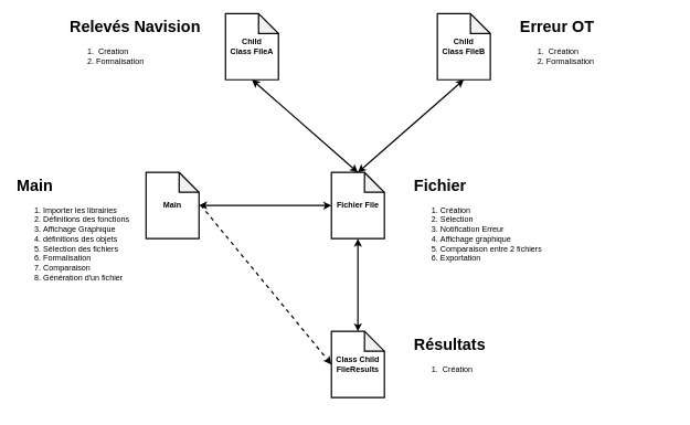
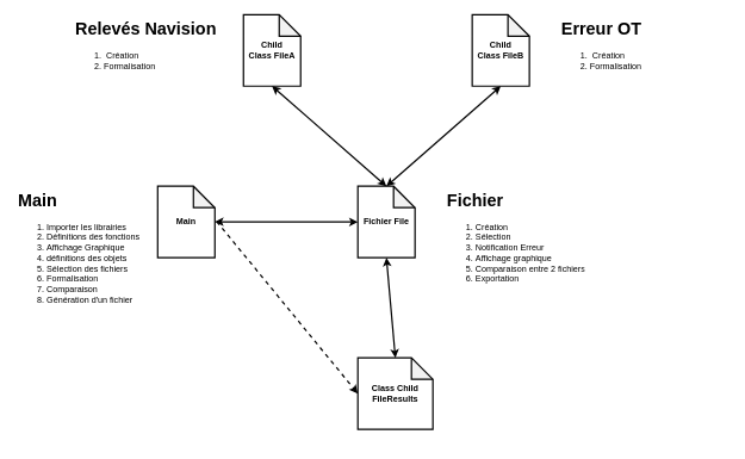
  <mxCell id="0" />
  <mxCell id="1" parent="0" />
  <mxCell id="2" value="&lt;b&gt;Fichier File&lt;br&gt;&lt;/b&gt;" style="shape=note;whiteSpace=wrap;html=1;backgroundOutline=1;darkOpacity=0.05;strokeWidth=2;" vertex="1" parent="1"><mxGeometry x="500" y="260" width="80" height="100" as="geometry" /></mxCell>
  <mxCell id="3" value="&lt;div&gt;&lt;b&gt;Child&lt;/b&gt;&lt;/div&gt;&lt;div&gt;&lt;b&gt;Class FileA&lt;/b&gt;&lt;/div&gt;" style="shape=note;whiteSpace=wrap;html=1;backgroundOutline=1;darkOpacity=0.05;strokeWidth=2;" vertex="1" parent="1"><mxGeometry x="340" y="20" width="80" height="100" as="geometry" /></mxCell>
  <mxCell id="4" value="&lt;div&gt;&lt;b&gt;Child&lt;/b&gt;&lt;/div&gt;&lt;div&gt;&lt;b&gt;Class FileB&lt;br&gt;&lt;/b&gt;&lt;/div&gt;" style="shape=note;whiteSpace=wrap;html=1;backgroundOutline=1;darkOpacity=0.05;strokeWidth=2;" vertex="1" parent="1"><mxGeometry x="660" y="20" width="80" height="100" as="geometry" /></mxCell>
  <mxCell id="5" value="&lt;h1&gt;Relevés Navision&lt;br&gt;&lt;/h1&gt;&lt;ol&gt;&lt;li&gt;&amp;nbsp;Création&lt;/li&gt;&lt;li&gt;Formalisation &lt;br&gt;&lt;/li&gt;&lt;/ol&gt;&lt;div&gt;&lt;br&gt;&lt;/div&gt;" style="text;html=1;strokeColor=none;fillColor=none;spacing=5;spacingTop=-20;whiteSpace=wrap;overflow=hidden;rounded=0;" vertex="1" parent="1"><mxGeometry x="100" y="20" width="240" height="120" as="geometry" /></mxCell>
  <mxCell id="6" value="&lt;h1&gt;Erreur OT&lt;br&gt;&lt;/h1&gt;&lt;ol&gt;&lt;li&gt;&amp;nbsp;Création&lt;/li&gt;&lt;li&gt;Formalisation &lt;br&gt;&lt;/li&gt;&lt;/ol&gt;&lt;div&gt;&lt;br&gt;&lt;/div&gt;" style="text;html=1;strokeColor=none;fillColor=none;spacing=5;spacingTop=-20;whiteSpace=wrap;overflow=hidden;rounded=0;" vertex="1" parent="1"><mxGeometry x="780" y="20" width="240" height="120" as="geometry" /></mxCell>
  <mxCell id="7" value="&lt;h1&gt;Main&lt;br&gt;&lt;/h1&gt;&lt;div&gt;&lt;ol&gt;&lt;li&gt;Importer les librairies&lt;/li&gt;&lt;li&gt;Définitions des fonctions&lt;/li&gt;&lt;li&gt;Affichage Graphique&lt;/li&gt;&lt;li&gt;définitions des objets&lt;br&gt;&lt;/li&gt;&lt;li&gt;Sélection des fichiers&lt;/li&gt;&lt;li&gt;Formalisation&lt;/li&gt;&lt;li&gt;Comparaison&lt;/li&gt;&lt;li&gt;Génération d'un fichier&lt;br&gt;&lt;/li&gt;&lt;/ol&gt;&lt;/div&gt;&lt;div&gt;&lt;br&gt;&lt;/div&gt;" style="text;html=1;strokeColor=none;fillColor=none;spacing=5;spacingTop=-20;whiteSpace=wrap;overflow=hidden;rounded=0;align=left;" vertex="1" parent="1"><mxGeometry x="20" y="260" width="240" height="280" as="geometry" /></mxCell>
  <mxCell id="8" value="&lt;b&gt;Main&lt;/b&gt;" style="shape=note;whiteSpace=wrap;html=1;backgroundOutline=1;darkOpacity=0.05;strokeWidth=2;" vertex="1" parent="1"><mxGeometry x="220" y="260" width="80" height="100" as="geometry" /></mxCell>
- <mxCell id="9" value="&lt;div&gt;&lt;b&gt;Class Child FileResults&lt;/b&gt;&lt;/div&gt;" style="shape=note;whiteSpace=wrap;html=1;backgroundOutline=1;darkOpacity=0.05;strokeWidth=2;" vertex="1" parent="1"><mxGeometry x="500" y="500" width="80" height="100" as="geometry" /></mxCell>
- <mxCell id="10" value="&lt;h1&gt;Résultats&lt;br&gt;&lt;/h1&gt;&lt;ol&gt;&lt;li&gt;&amp;nbsp;Création&lt;/li&gt;&lt;/ol&gt;&lt;div&gt;&lt;br&gt;&lt;/div&gt;" style="text;html=1;strokeColor=none;fillColor=none;spacing=5;spacingTop=-20;whiteSpace=wrap;overflow=hidden;rounded=0;" vertex="1" parent="1"><mxGeometry x="620" y="500" width="240" height="120" as="geometry" /></mxCell>
+ <mxCell id="9" value="&lt;div&gt;&lt;b&gt;Class Child FileResults&lt;/b&gt;&lt;/div&gt;" style="shape=note;whiteSpace=wrap;html=1;backgroundOutline=1;darkOpacity=0.05;strokeWidth=2;" vertex="1" parent="1"><mxGeometry x="500" y="500" width="105" height="100" as="geometry" /></mxCell>
  <mxCell id="11" value="&lt;h1&gt;Fichier&lt;br&gt;&lt;/h1&gt;&lt;ol&gt;&lt;li&gt;Création&lt;/li&gt;&lt;li&gt;Sélection&lt;br&gt;&lt;/li&gt;&lt;li&gt;Notification Erreur&lt;br&gt;&lt;/li&gt;&lt;li&gt;Affichage graphique&lt;/li&gt;&lt;li&gt;Comparaison entre 2 fichiers&lt;/li&gt;&lt;li&gt;Exportation&lt;br&gt;&lt;/li&gt;&lt;/ol&gt;&lt;div&gt;&lt;br&gt;&lt;/div&gt;" style="text;html=1;strokeColor=none;fillColor=none;spacing=5;spacingTop=-20;whiteSpace=wrap;overflow=hidden;rounded=0;" vertex="1" parent="1"><mxGeometry x="620" y="260" width="240" height="150" as="geometry" /></mxCell>
  <mxCell id="12" value="" style="endArrow=classic;html=1;rounded=0;exitX=0.5;exitY=1;exitDx=0;exitDy=0;exitPerimeter=0;entryX=0.5;entryY=0;entryDx=0;entryDy=0;entryPerimeter=0;strokeWidth=2;startArrow=classic;startFill=1;" edge="1" parent="1" source="2" target="9"><mxGeometry width="50" height="50" relative="1" as="geometry"><mxPoint x="530" y="480" as="sourcePoint" /><mxPoint x="580" y="430" as="targetPoint" /></mxGeometry></mxCell>
  <mxCell id="13" value="" style="endArrow=classic;startArrow=classic;html=1;rounded=0;entryX=0.5;entryY=1;entryDx=0;entryDy=0;entryPerimeter=0;exitX=0.5;exitY=0;exitDx=0;exitDy=0;exitPerimeter=0;strokeWidth=2;" edge="1" parent="1" source="2" target="4"><mxGeometry width="50" height="50" relative="1" as="geometry"><mxPoint x="470" y="320" as="sourcePoint" /><mxPoint x="520" y="270" as="targetPoint" /></mxGeometry></mxCell>
  <mxCell id="14" value="" style="endArrow=classic;startArrow=classic;html=1;rounded=0;entryX=0.5;entryY=0;entryDx=0;entryDy=0;entryPerimeter=0;exitX=0.5;exitY=1;exitDx=0;exitDy=0;exitPerimeter=0;strokeWidth=2;" edge="1" parent="1" source="3" target="2"><mxGeometry width="50" height="50" relative="1" as="geometry"><mxPoint x="470" y="320" as="sourcePoint" /><mxPoint x="520" y="270" as="targetPoint" /></mxGeometry></mxCell>
  <mxCell id="15" value="" style="endArrow=classic;startArrow=classic;html=1;rounded=0;exitX=1;exitY=0.497;exitDx=0;exitDy=0;exitPerimeter=0;strokeWidth=2;" edge="1" parent="1" source="8" target="2"><mxGeometry width="50" height="50" relative="1" as="geometry"><mxPoint x="470" y="290" as="sourcePoint" /><mxPoint x="520" y="240" as="targetPoint" /></mxGeometry></mxCell>
  <mxCell id="16" value="" style="endArrow=classic;startArrow=none;html=1;rounded=0;exitX=1.032;exitY=0.493;exitDx=0;exitDy=0;exitPerimeter=0;entryX=0;entryY=0.5;entryDx=0;entryDy=0;entryPerimeter=0;startFill=0;strokeWidth=2;dashed=1;" edge="1" parent="1" source="8" target="9"><mxGeometry width="50" height="50" relative="1" as="geometry"><mxPoint x="460" y="310" as="sourcePoint" /><mxPoint x="510" y="260" as="targetPoint" /></mxGeometry></mxCell>
